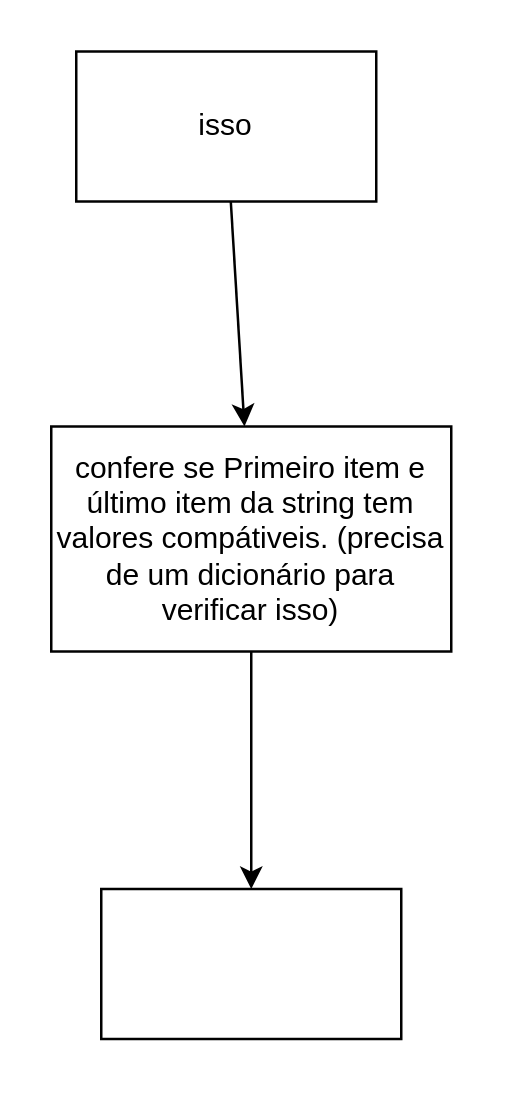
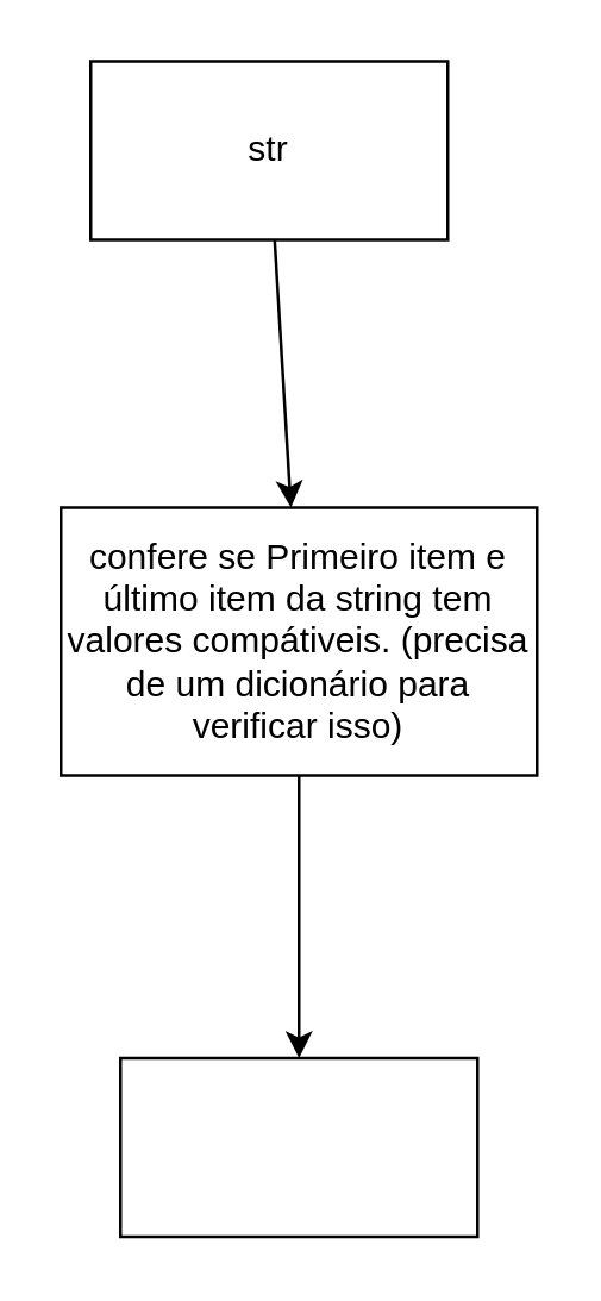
  <mxCell id="0" />
  <mxCell id="1" parent="0" />
  <mxCell id="2" value="" style="edgeStyle=none;html=1;" edge="1" parent="1" source="3" target="5"><mxGeometry relative="1" as="geometry" /></mxCell>
- <mxCell id="3" value="isso&lt;br&gt;" style="whiteSpace=wrap;html=1;" vertex="1" parent="1"><mxGeometry x="30" y="20" width="120" height="60" as="geometry" /></mxCell>
+ <mxCell id="3" value="str&lt;br&gt;" style="whiteSpace=wrap;html=1;" vertex="1" parent="1"><mxGeometry x="30" y="20" width="120" height="60" as="geometry" /></mxCell>
  <mxCell id="4" value="" style="edgeStyle=none;html=1;" edge="1" parent="1" source="5" target="6"><mxGeometry relative="1" as="geometry" /></mxCell>
  <mxCell id="5" value="confere se Primeiro item e último item da string tem valores compátiveis. (precisa de um dicionário para verificar isso)&lt;br&gt;" style="whiteSpace=wrap;html=1;" vertex="1" parent="1"><mxGeometry x="20" y="170" width="160" height="90" as="geometry" /></mxCell>
  <mxCell id="6" value="" style="whiteSpace=wrap;html=1;" vertex="1" parent="1"><mxGeometry x="40" y="355" width="120" height="60" as="geometry" /></mxCell>
